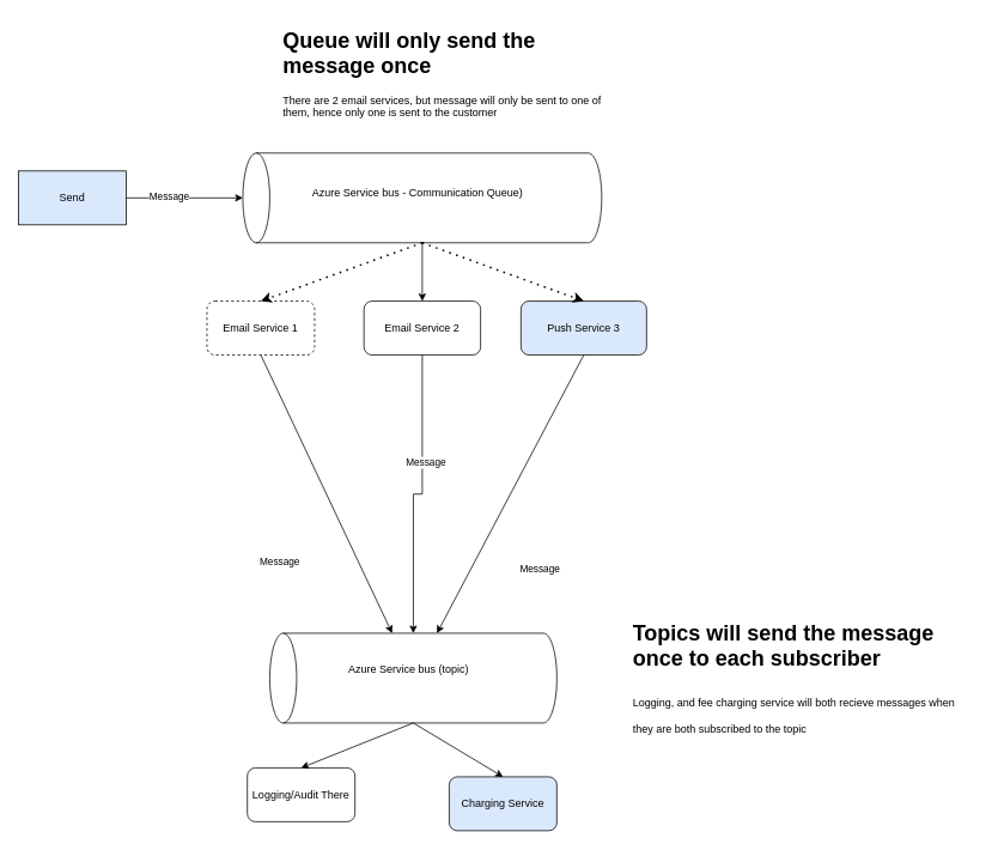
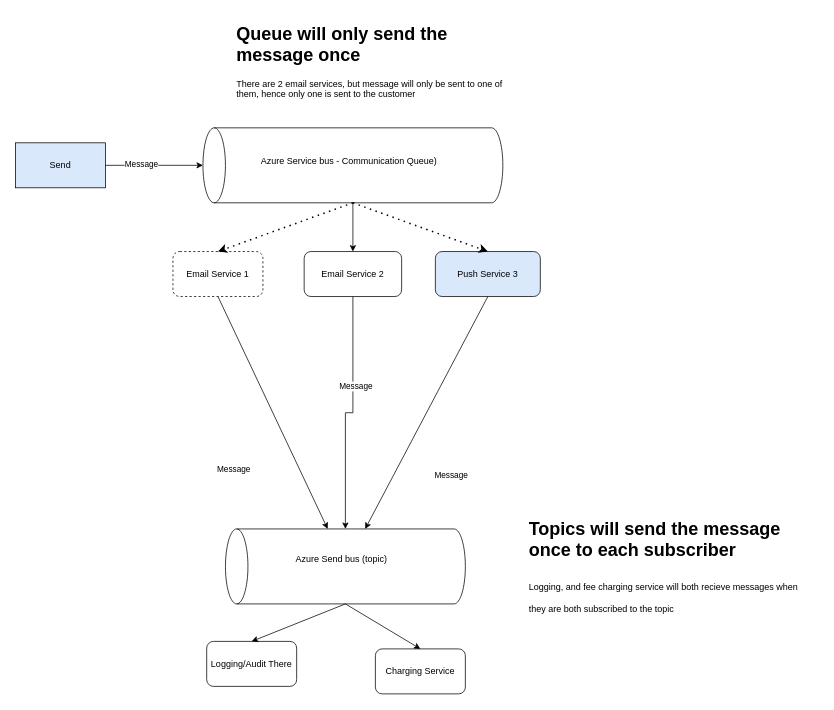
  <mxCell id="0" />
  <mxCell id="1" parent="0" />
  <mxCell id="2" value="Send" style="rounded=0;whiteSpace=wrap;html=1;fillColor=#dae8fc;" vertex="1" parent="1"><mxGeometry x="20" y="190" width="120" height="60" as="geometry" /></mxCell>
  <mxCell id="3" value="Email Service 1" style="rounded=1;whiteSpace=wrap;html=1;dashed=1;" vertex="1" parent="1"><mxGeometry x="230" y="335" width="120" height="60" as="geometry" /></mxCell>
  <mxCell id="4" style="edgeStyle=orthogonalEdgeStyle;rounded=0;orthogonalLoop=1;jettySize=auto;html=1;exitX=0.5;exitY=1;exitDx=0;exitDy=0;" edge="1" parent="1" source="6" target="10"><mxGeometry relative="1" as="geometry"><mxPoint x="470" y="705" as="targetPoint" /></mxGeometry></mxCell>
  <mxCell id="5" value="Message" style="edgeLabel;html=1;align=center;verticalAlign=middle;resizable=0;points=[];" vertex="1" connectable="0" parent="4"><mxGeometry x="-0.257" y="3" relative="1" as="geometry"><mxPoint as="offset" /></mxGeometry></mxCell>
  <mxCell id="6" value="Email Service 2" style="rounded=1;whiteSpace=wrap;html=1;" vertex="1" parent="1"><mxGeometry x="405" y="335" width="130" height="60" as="geometry" /></mxCell>
  <mxCell id="7" value="Push Service 3" style="rounded=1;whiteSpace=wrap;html=1;fillColor=#dae8fc;" vertex="1" parent="1"><mxGeometry x="580" y="335" width="140" height="60" as="geometry" /></mxCell>
  <mxCell id="8" value="" style="endArrow=classic;html=1;exitX=1;exitY=0.5;exitDx=0;exitDy=0;entryX=0.5;entryY=0;entryDx=0;entryDy=0;entryPerimeter=0;" edge="1" parent="1" source="2" target="21"><mxGeometry width="50" height="50" relative="1" as="geometry"><mxPoint x="660" y="495" as="sourcePoint" /><mxPoint x="710" y="445" as="targetPoint" /></mxGeometry></mxCell>
  <mxCell id="9" value="Message" style="edgeLabel;html=1;align=center;verticalAlign=middle;resizable=0;points=[];" vertex="1" connectable="0" parent="8"><mxGeometry x="-0.28" y="2" relative="1" as="geometry"><mxPoint as="offset" /></mxGeometry></mxCell>
  <mxCell id="10" value="" style="shape=cylinder3;whiteSpace=wrap;html=1;boundedLbl=1;backgroundOutline=1;size=15;rotation=-90;" vertex="1" parent="1"><mxGeometry x="410" y="595" width="100" height="320" as="geometry" /></mxCell>
- <mxCell id="11" value="Azure Service bus (topic)" style="text;html=1;strokeColor=none;fillColor=none;align=center;verticalAlign=middle;whiteSpace=wrap;rounded=0;" vertex="1" parent="1"><mxGeometry x="380" y="735" width="150" height="20" as="geometry" /></mxCell>
+ <mxCell id="11" value="Azure Send bus (topic)" style="text;html=1;strokeColor=none;fillColor=none;align=center;verticalAlign=middle;whiteSpace=wrap;rounded=0;" vertex="1" parent="1"><mxGeometry x="380" y="735" width="150" height="20" as="geometry" /></mxCell>
  <mxCell id="12" value="" style="endArrow=classic;html=1;exitX=0.5;exitY=1;exitDx=0;exitDy=0;" edge="1" parent="1" source="3" target="10"><mxGeometry width="50" height="50" relative="1" as="geometry"><mxPoint x="660" y="675" as="sourcePoint" /><mxPoint x="710" y="625" as="targetPoint" /></mxGeometry></mxCell>
  <mxCell id="13" value="" style="endArrow=classic;html=1;exitX=0.5;exitY=1;exitDx=0;exitDy=0;" edge="1" parent="1" source="7" target="10"><mxGeometry width="50" height="50" relative="1" as="geometry"><mxPoint x="310" y="585" as="sourcePoint" /><mxPoint x="425.556" y="715" as="targetPoint" /></mxGeometry></mxCell>
  <mxCell id="14" value="&lt;h1&gt;Queue will only send the message once&lt;/h1&gt;&lt;div&gt;There are 2 email services, but message will only be sent to one of them, hence only one is sent to the customer&lt;/div&gt;" style="text;html=1;strokeColor=none;fillColor=none;spacing=5;spacingTop=-20;whiteSpace=wrap;overflow=hidden;rounded=0;" vertex="1" parent="1"><mxGeometry x="310" y="25" width="390" height="120" as="geometry" /></mxCell>
  <mxCell id="15" value="&lt;h1&gt;&lt;span&gt;Topics will send the message once to each subscriber&lt;/span&gt;&lt;/h1&gt;&lt;h1&gt;&lt;span style=&quot;font-size: 12px ; font-weight: normal&quot;&gt;Logging, and fee charging service will both recieve messages when they are both subscribed to the topic&lt;/span&gt;&lt;br&gt;&lt;/h1&gt;" style="text;html=1;strokeColor=none;fillColor=none;spacing=5;spacingTop=-20;whiteSpace=wrap;overflow=hidden;rounded=0;" vertex="1" parent="1"><mxGeometry x="700" y="685" width="390" height="150" as="geometry" /></mxCell>
  <mxCell id="16" value="Logging/Audit There" style="rounded=1;whiteSpace=wrap;html=1;" vertex="1" parent="1"><mxGeometry x="275" y="855" width="120" height="60" as="geometry" /></mxCell>
- <mxCell id="17" value="Charging Service" style="rounded=1;whiteSpace=wrap;html=1;fillColor=#dae8fc;" vertex="1" parent="1"><mxGeometry x="500" y="865" width="120" height="60" as="geometry" /></mxCell>
+ <mxCell id="17" value="Charging Service" style="rounded=1;whiteSpace=wrap;html=1;" vertex="1" parent="1"><mxGeometry x="500" y="865" width="120" height="60" as="geometry" /></mxCell>
  <mxCell id="18" value="Message" style="edgeLabel;html=1;align=center;verticalAlign=middle;resizable=0;points=[];" vertex="1" connectable="0" parent="1"><mxGeometry x="600" y="633.235" as="geometry" /></mxCell>
  <mxCell id="19" value="Message" style="edgeLabel;html=1;align=center;verticalAlign=middle;resizable=0;points=[];" vertex="1" connectable="0" parent="1"><mxGeometry x="310" y="624.995" as="geometry" /></mxCell>
  <mxCell id="20" value="" style="group" vertex="1" connectable="0" parent="1"><mxGeometry x="270" y="170" width="400" height="100.0" as="geometry" /></mxCell>
  <mxCell id="21" value="" style="shape=cylinder3;whiteSpace=wrap;html=1;boundedLbl=1;backgroundOutline=1;size=15;rotation=-90;" vertex="1" parent="20"><mxGeometry x="150" y="-150" width="100" height="400" as="geometry" /></mxCell>
  <mxCell id="22" value="Azure Service bus - Communication Queue)" style="text;html=1;strokeColor=none;fillColor=none;align=center;verticalAlign=middle;whiteSpace=wrap;rounded=0;" vertex="1" parent="20"><mxGeometry x="70" y="35.0" width="250" height="20" as="geometry" /></mxCell>
  <mxCell id="23" value="" style="endArrow=classic;dashed=1;html=1;dashPattern=1 3;strokeWidth=2;exitX=0;exitY=0.5;exitDx=0;exitDy=0;exitPerimeter=0;entryX=0.5;entryY=0;entryDx=0;entryDy=0;" edge="1" parent="1" source="21" target="3"><mxGeometry width="50" height="50" relative="1" as="geometry"><mxPoint x="-30" y="375" as="sourcePoint" /><mxPoint x="20" y="325" as="targetPoint" /></mxGeometry></mxCell>
  <mxCell id="24" value="" style="endArrow=classic;dashed=1;html=1;dashPattern=1 3;strokeWidth=2;exitX=0;exitY=0.5;exitDx=0;exitDy=0;exitPerimeter=0;entryX=0.5;entryY=0;entryDx=0;entryDy=0;" edge="1" parent="1" source="21" target="7"><mxGeometry width="50" height="50" relative="1" as="geometry"><mxPoint x="387.5" y="280" as="sourcePoint" /><mxPoint x="320" y="535" as="targetPoint" /></mxGeometry></mxCell>
  <mxCell id="25" value="" style="endArrow=classic;html=1;exitX=0;exitY=0.5;exitDx=0;exitDy=0;exitPerimeter=0;entryX=0.5;entryY=0;entryDx=0;entryDy=0;" edge="1" parent="1" source="21" target="6"><mxGeometry width="50" height="50" relative="1" as="geometry"><mxPoint x="380" y="525" as="sourcePoint" /><mxPoint x="430" y="475" as="targetPoint" /></mxGeometry></mxCell>
  <mxCell id="26" value="" style="endArrow=classic;html=1;exitX=0;exitY=0.5;exitDx=0;exitDy=0;exitPerimeter=0;entryX=0.5;entryY=0;entryDx=0;entryDy=0;" edge="1" parent="1" source="10" target="16"><mxGeometry width="50" height="50" relative="1" as="geometry"><mxPoint x="190" y="785" as="sourcePoint" /><mxPoint x="240" y="735" as="targetPoint" /></mxGeometry></mxCell>
  <mxCell id="27" value="" style="endArrow=classic;html=1;exitX=0;exitY=0.5;exitDx=0;exitDy=0;exitPerimeter=0;entryX=0.5;entryY=0;entryDx=0;entryDy=0;" edge="1" parent="1" source="10" target="17"><mxGeometry width="50" height="50" relative="1" as="geometry"><mxPoint x="470" y="815" as="sourcePoint" /><mxPoint x="345" y="865" as="targetPoint" /></mxGeometry></mxCell>
